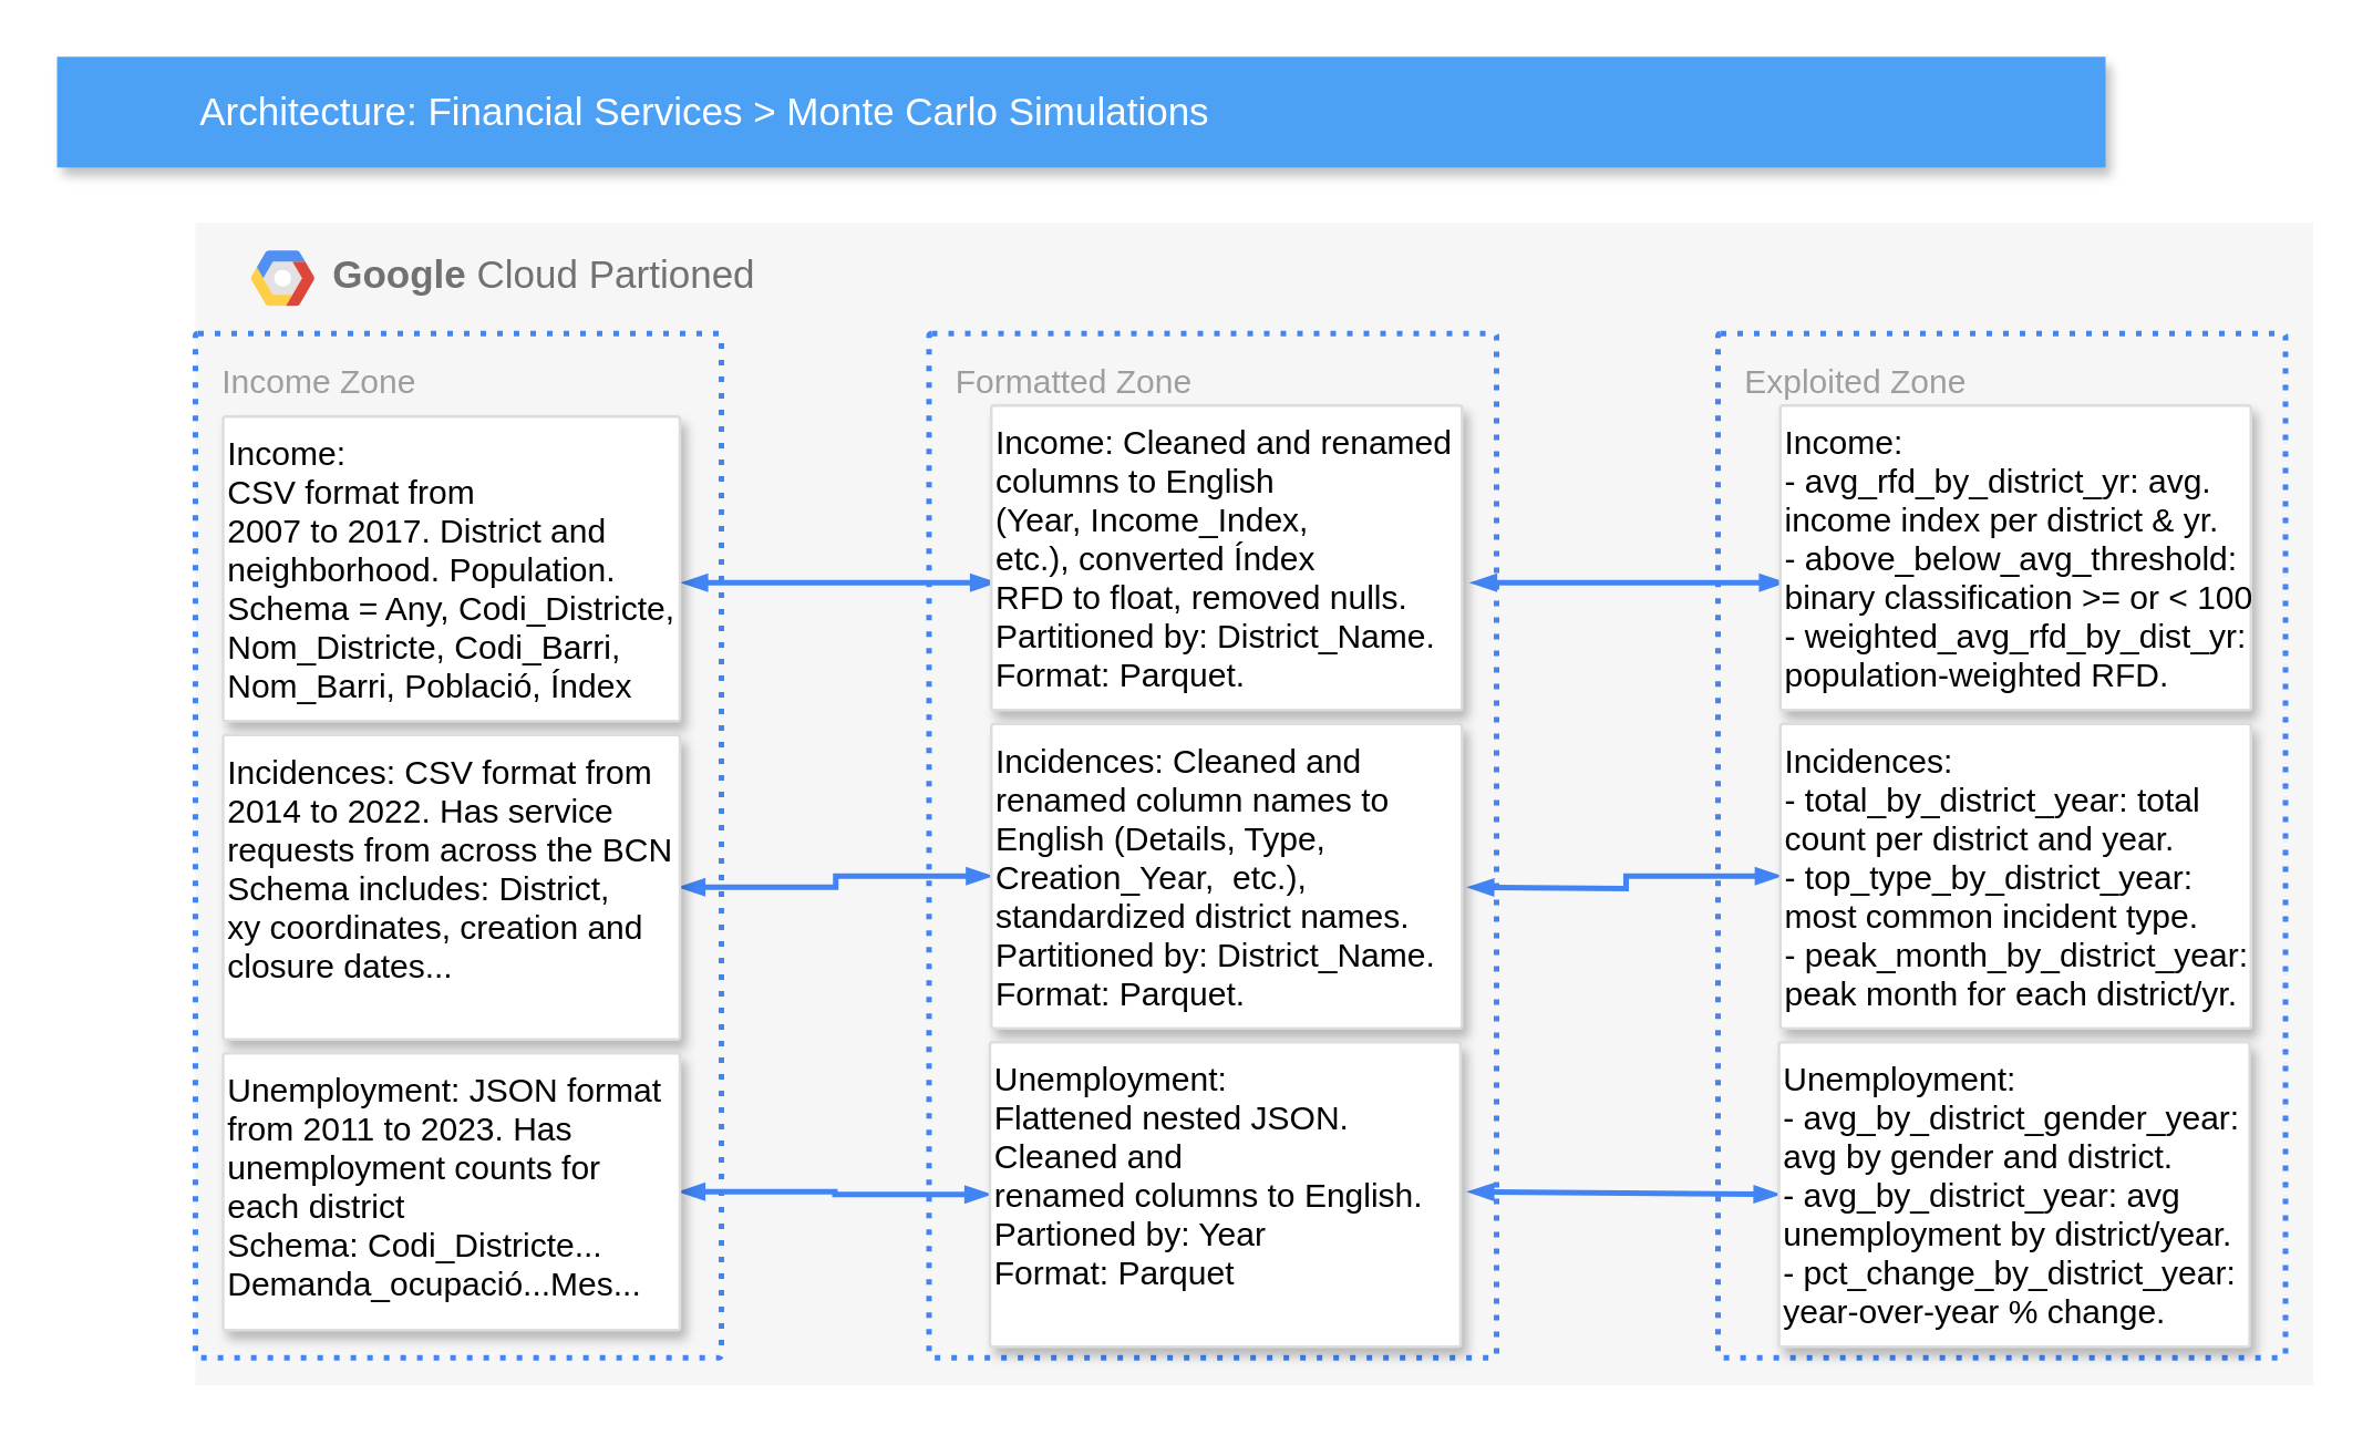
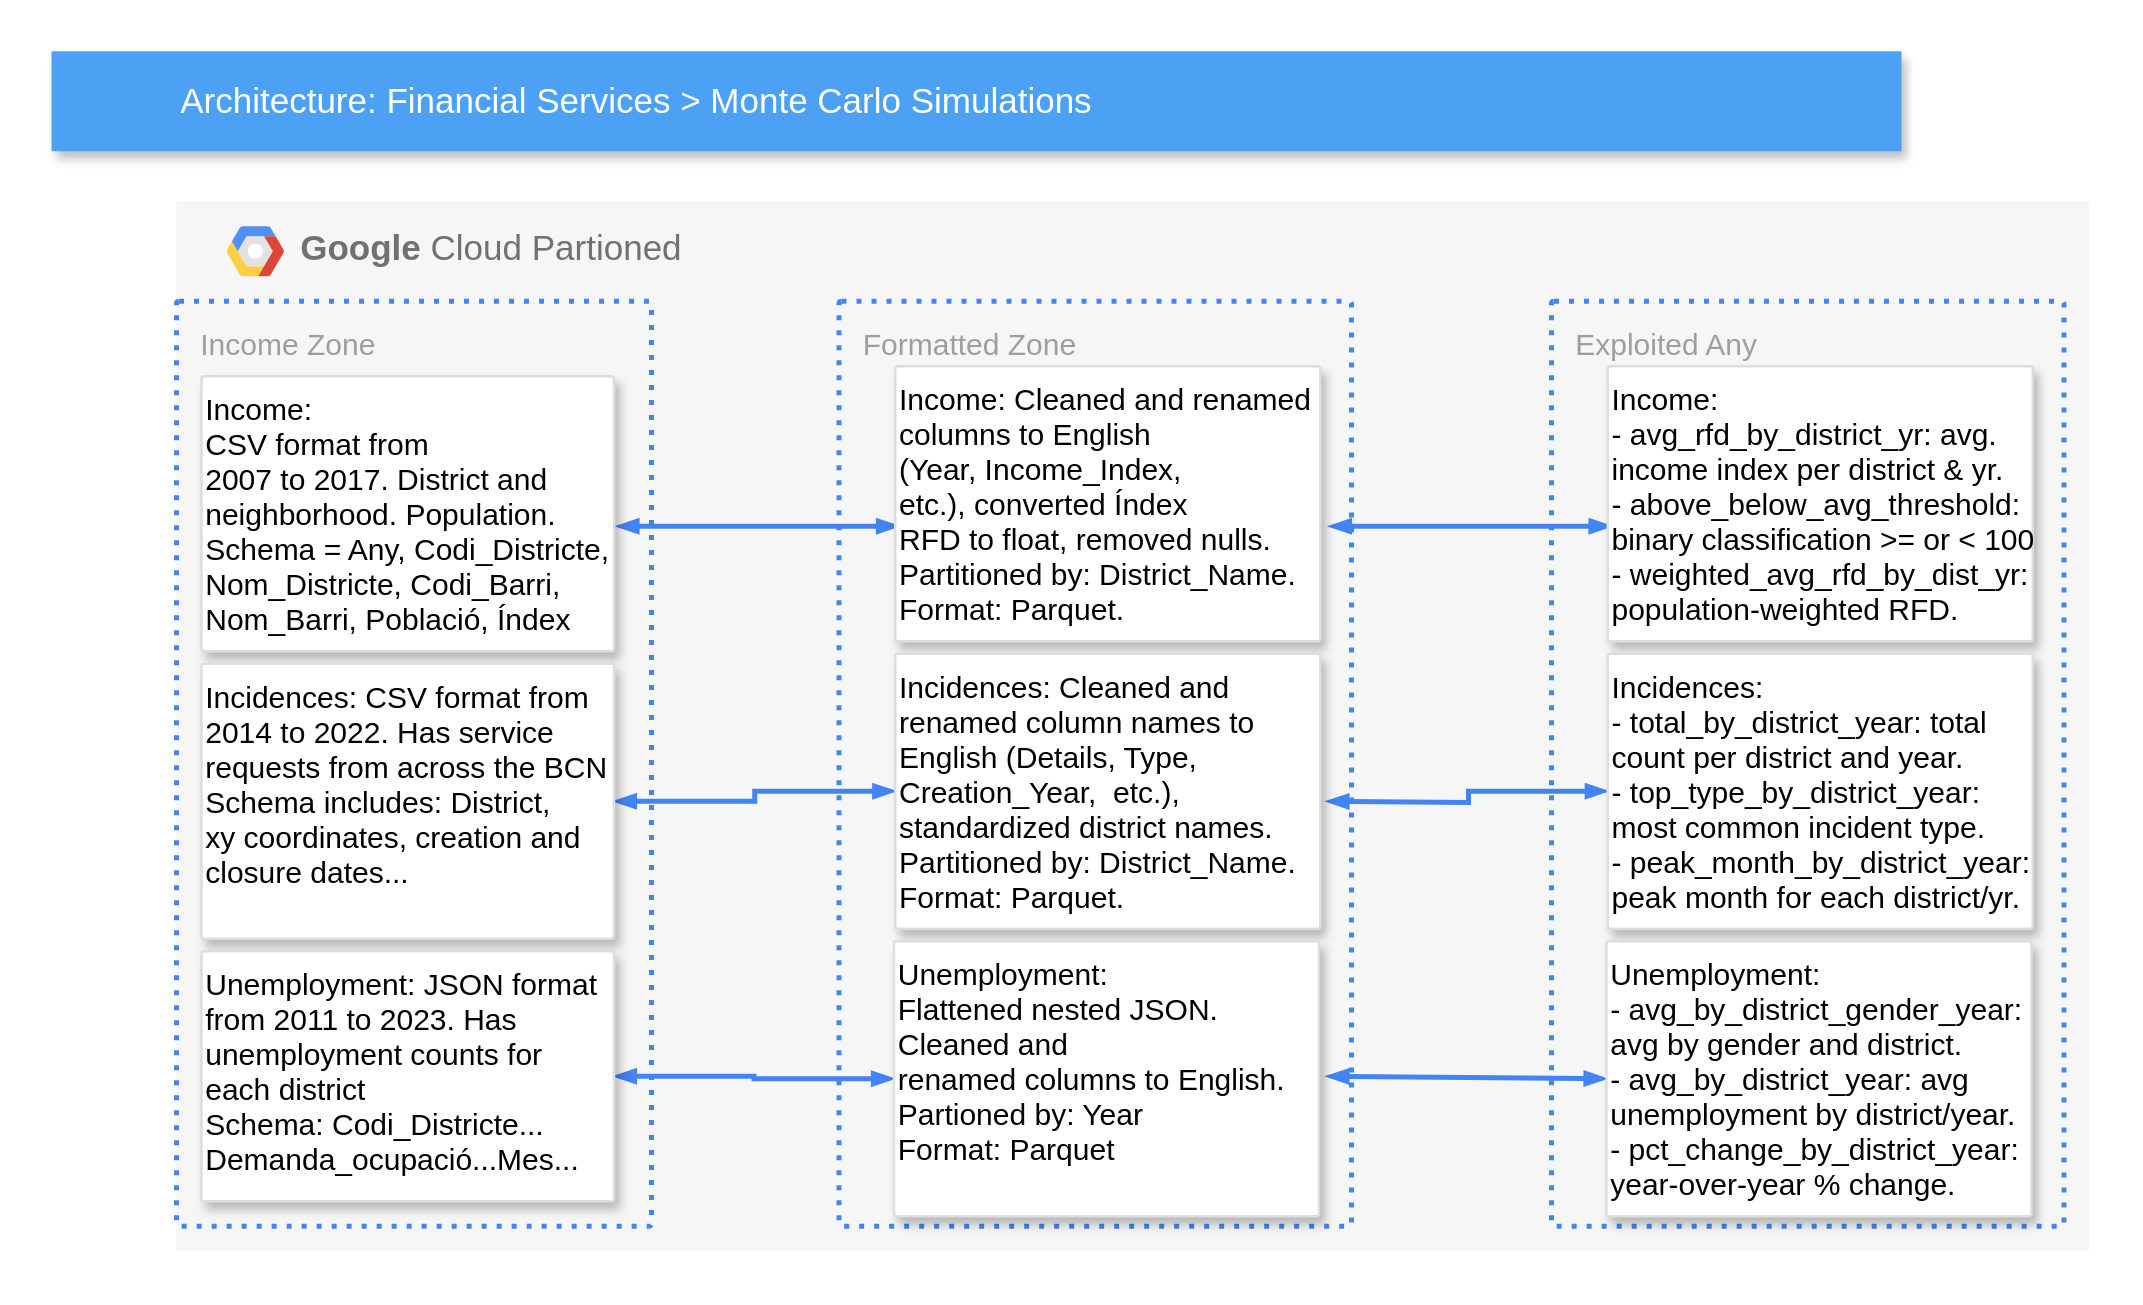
  <mxCell id="0" />
  <mxCell id="1" parent="0" />
  <mxCell id="2" value="&lt;b&gt;Google &lt;/b&gt;Cloud Partioned" style="fillColor=#F6F6F6;strokeColor=none;shadow=0;gradientColor=none;fontSize=14;align=left;spacing=10;fontColor=#717171;9E9E9E;verticalAlign=top;spacingTop=-4;fontStyle=0;spacingLeft=40;html=1;" parent="1" vertex="1"><mxGeometry x="70" y="80" width="765" height="420" as="geometry" /></mxCell>
  <mxCell id="3" value="" style="shape=mxgraph.gcp2.google_cloud_platform;fillColor=#F6F6F6;strokeColor=none;shadow=0;gradientColor=none;" parent="2" vertex="1"><mxGeometry width="23" height="20" relative="1" as="geometry"><mxPoint x="20" y="10" as="offset" /></mxGeometry></mxCell>
  <mxCell id="4" style="edgeStyle=orthogonalEdgeStyle;rounded=0;html=1;labelBackgroundColor=none;startFill=1;startSize=4;endArrow=blockThin;endFill=1;endSize=4;jettySize=auto;orthogonalLoop=1;strokeColor=#4284F3;strokeWidth=2;fontSize=12;fontColor=#000000;align=center;dashed=0;startArrow=blockThin;" edge="1" parent="2"><mxGeometry relative="1" as="geometry"><mxPoint x="176" y="130" as="sourcePoint" /><mxPoint x="289" y="130" as="targetPoint" /></mxGeometry></mxCell>
  <mxCell id="5" style="edgeStyle=orthogonalEdgeStyle;rounded=0;html=1;labelBackgroundColor=none;startFill=1;startSize=4;endArrow=blockThin;endFill=1;endSize=4;jettySize=auto;orthogonalLoop=1;strokeColor=#4284F3;strokeWidth=2;fontSize=12;fontColor=#000000;align=center;dashed=0;startArrow=blockThin;" edge="1" parent="2"><mxGeometry relative="1" as="geometry"><mxPoint x="461" y="130" as="sourcePoint" /><mxPoint x="574" y="130" as="targetPoint" /></mxGeometry></mxCell>
- <mxCell id="6" value="Exploited Zone" style="rounded=1;absoluteArcSize=1;arcSize=2;html=1;strokeColor=#4284F3;gradientColor=none;shadow=0;dashed=1;fontSize=12;fontColor=#9E9E9E;align=left;verticalAlign=top;spacing=10;spacingTop=-4;fillColor=none;dashPattern=1 2;strokeWidth=2;" vertex="1" parent="2"><mxGeometry x="550" y="40" width="205" height="370" as="geometry" /></mxCell>
+ <mxCell id="6" value="Exploited Any" style="rounded=1;absoluteArcSize=1;arcSize=2;html=1;strokeColor=#4284F3;gradientColor=none;shadow=0;dashed=1;fontSize=12;fontColor=#9E9E9E;align=left;verticalAlign=top;spacing=10;spacingTop=-4;fillColor=none;dashPattern=1 2;strokeWidth=2;" vertex="1" parent="2"><mxGeometry x="550" y="40" width="205" height="370" as="geometry" /></mxCell>
  <mxCell id="7" style="edgeStyle=orthogonalEdgeStyle;rounded=0;html=1;labelBackgroundColor=none;startFill=1;startSize=4;endArrow=blockThin;endFill=1;endSize=4;jettySize=auto;orthogonalLoop=1;strokeColor=#4284F3;strokeWidth=2;fontSize=12;fontColor=#000000;align=center;dashed=0;startArrow=blockThin;" edge="1" parent="2" target="10"><mxGeometry relative="1" as="geometry"><mxPoint x="460" y="240" as="sourcePoint" /></mxGeometry></mxCell>
  <mxCell id="8" style="edgeStyle=orthogonalEdgeStyle;rounded=0;html=1;labelBackgroundColor=none;startFill=1;startSize=4;endArrow=blockThin;endFill=1;endSize=4;jettySize=auto;orthogonalLoop=1;strokeColor=#4284F3;strokeWidth=2;fontSize=12;fontColor=#000000;align=center;dashed=0;startArrow=blockThin;" edge="1" parent="2" target="11"><mxGeometry relative="1" as="geometry"><mxPoint x="460" y="350" as="sourcePoint" /></mxGeometry></mxCell>
  <mxCell id="9" value="Income: &#10;- avg_rfd_by_district_yr: avg. &#10;income index per district &amp; yr.&#10;- above_below_avg_threshold: &#10;binary classification &gt;= or &lt; 100&#10;- weighted_avg_rfd_by_dist_yr: &#10;population-weighted RFD." style="strokeColor=#dddddd;shadow=1;strokeWidth=1;rounded=1;absoluteArcSize=1;arcSize=2;align=left;verticalAlign=top;" vertex="1" parent="2"><mxGeometry x="572.5" y="66" width="170" height="110" as="geometry" /></mxCell>
  <mxCell id="10" value="Incidences: &#10;- total_by_district_year: total &#10;count per district and year.&#10;- top_type_by_district_year: &#10;most common incident type.&#10;- peak_month_by_district_year: &#10;peak month for each district/yr.&#10;" style="strokeColor=#dddddd;shadow=1;strokeWidth=1;rounded=1;absoluteArcSize=1;arcSize=2;align=left;verticalAlign=top;" vertex="1" parent="2"><mxGeometry x="572.5" y="181" width="170" height="110" as="geometry" /></mxCell>
  <mxCell id="11" value="Unemployment: &#10;- avg_by_district_gender_year: &#10;avg by gender and district.&#10;- avg_by_district_year: avg &#10;unemployment by district/year.&#10;- pct_change_by_district_year: &#10;year-over-year % change." style="strokeColor=#dddddd;shadow=1;strokeWidth=1;rounded=1;absoluteArcSize=1;arcSize=2;align=left;verticalAlign=top;" vertex="1" parent="2"><mxGeometry x="572" y="296" width="170" height="110" as="geometry" /></mxCell>
  <mxCell id="12" value="Formatted Zone" style="rounded=1;absoluteArcSize=1;arcSize=2;html=1;strokeColor=#4284F3;gradientColor=none;shadow=0;dashed=1;fontSize=12;fontColor=#9E9E9E;align=left;verticalAlign=top;spacing=10;spacingTop=-4;fillColor=none;dashPattern=1 2;strokeWidth=2;" parent="1" vertex="1"><mxGeometry x="335" y="120" width="205" height="370" as="geometry" /></mxCell>
  <mxCell id="13" value="Income Zone" style="rounded=1;absoluteArcSize=1;arcSize=2;html=1;strokeColor=#4284F3;gradientColor=none;shadow=0;dashed=1;fontSize=12;fontColor=#9E9E9E;align=left;verticalAlign=top;spacing=10;spacingTop=-4;fillColor=none;dashPattern=1 2;strokeWidth=2;" parent="1" vertex="1"><mxGeometry x="70" y="120" width="190" height="370" as="geometry" /></mxCell>
  <mxCell id="14" value="Architecture: Financial Services &amp;gt; Monte Carlo Simulations" style="fillColor=#4DA1F5;strokeColor=none;shadow=1;gradientColor=none;fontSize=14;align=left;spacingLeft=50;fontColor=#ffffff;html=1;" parent="1" vertex="1"><mxGeometry x="20" y="20" width="740" height="40" as="geometry" /></mxCell>
  <mxCell id="15" style="edgeStyle=orthogonalEdgeStyle;rounded=0;html=1;labelBackgroundColor=none;startFill=1;startSize=4;endArrow=blockThin;endFill=1;endSize=4;jettySize=auto;orthogonalLoop=1;strokeColor=#4284F3;strokeWidth=2;fontSize=12;fontColor=#000000;align=center;dashed=0;startArrow=blockThin;" parent="1" source="18" target="21" edge="1"><mxGeometry relative="1" as="geometry" /></mxCell>
  <mxCell id="16" style="edgeStyle=orthogonalEdgeStyle;rounded=0;html=1;labelBackgroundColor=none;startFill=1;startSize=4;endArrow=blockThin;endFill=1;endSize=4;jettySize=auto;orthogonalLoop=1;strokeColor=#4284F3;strokeWidth=2;fontSize=12;fontColor=#000000;align=center;dashed=0;startArrow=blockThin;" parent="1" source="19" target="22" edge="1"><mxGeometry relative="1" as="geometry" /></mxCell>
  <mxCell id="17" value="Income: &#10;CSV format from &#10;2007 to 2017. District and &#10;neighborhood. Population. &#10;Schema = Any, Codi_Districte,&#10;Nom_Districte, Codi_Barri,&#10;Nom_Barri, Població, Índex&#10; " style="strokeColor=#dddddd;shadow=1;strokeWidth=1;rounded=1;absoluteArcSize=1;arcSize=2;align=left;fontStyle=0;verticalAlign=top;" parent="1" vertex="1"><mxGeometry x="80" y="150" width="165" height="110" as="geometry" /></mxCell>
  <mxCell id="18" value="Incidences: CSV format from&#10;2014 to 2022. Has service &#10;requests from across the BCN&#10;Schema includes: District,&#10;xy coordinates, creation and&#10;closure dates...&#10;" style="strokeColor=#dddddd;shadow=1;strokeWidth=1;rounded=1;absoluteArcSize=1;arcSize=2;align=left;verticalAlign=top;" parent="1" vertex="1"><mxGeometry x="80" y="265" width="165" height="110" as="geometry" /></mxCell>
  <mxCell id="19" value="Unemployment: JSON format&#10;from 2011 to 2023. Has&#10;unemployment counts for&#10;each district&#10;Schema: Codi_Districte... &#10;Demanda_ocupació...Mes..." style="strokeColor=#dddddd;shadow=1;strokeWidth=1;rounded=1;absoluteArcSize=1;arcSize=2;align=left;verticalAlign=top;" parent="1" vertex="1"><mxGeometry x="80" y="380" width="165" height="100" as="geometry" /></mxCell>
  <mxCell id="20" value="Income: Cleaned and renamed&#10;columns to English&#10;(Year, Income_Index, &#10;etc.), converted Índex&#10;RFD to float, removed nulls.&#10;Partitioned by: District_Name.&#10;Format: Parquet." style="strokeColor=#dddddd;shadow=1;strokeWidth=1;rounded=1;absoluteArcSize=1;arcSize=2;align=left;verticalAlign=top;" parent="1" vertex="1"><mxGeometry x="357.5" y="146" width="170" height="110" as="geometry" /></mxCell>
  <mxCell id="21" value="Incidences: Cleaned and &#10;renamed column names to &#10;English (Details, Type, &#10;Creation_Year,  etc.), &#10;standardized district names.&#10;Partitioned by: District_Name.&#10;Format: Parquet." style="strokeColor=#dddddd;shadow=1;strokeWidth=1;rounded=1;absoluteArcSize=1;arcSize=2;align=left;verticalAlign=top;" parent="1" vertex="1"><mxGeometry x="357.5" y="261" width="170" height="110" as="geometry" /></mxCell>
  <mxCell id="22" value="Unemployment: &#10;Flattened nested JSON. &#10;Cleaned and &#10;renamed columns to English.&#10;Partioned by: Year&#10;Format: Parquet" style="strokeColor=#dddddd;shadow=1;strokeWidth=1;rounded=1;absoluteArcSize=1;arcSize=2;align=left;verticalAlign=top;" parent="1" vertex="1"><mxGeometry x="357" y="376" width="170" height="110" as="geometry" /></mxCell>
